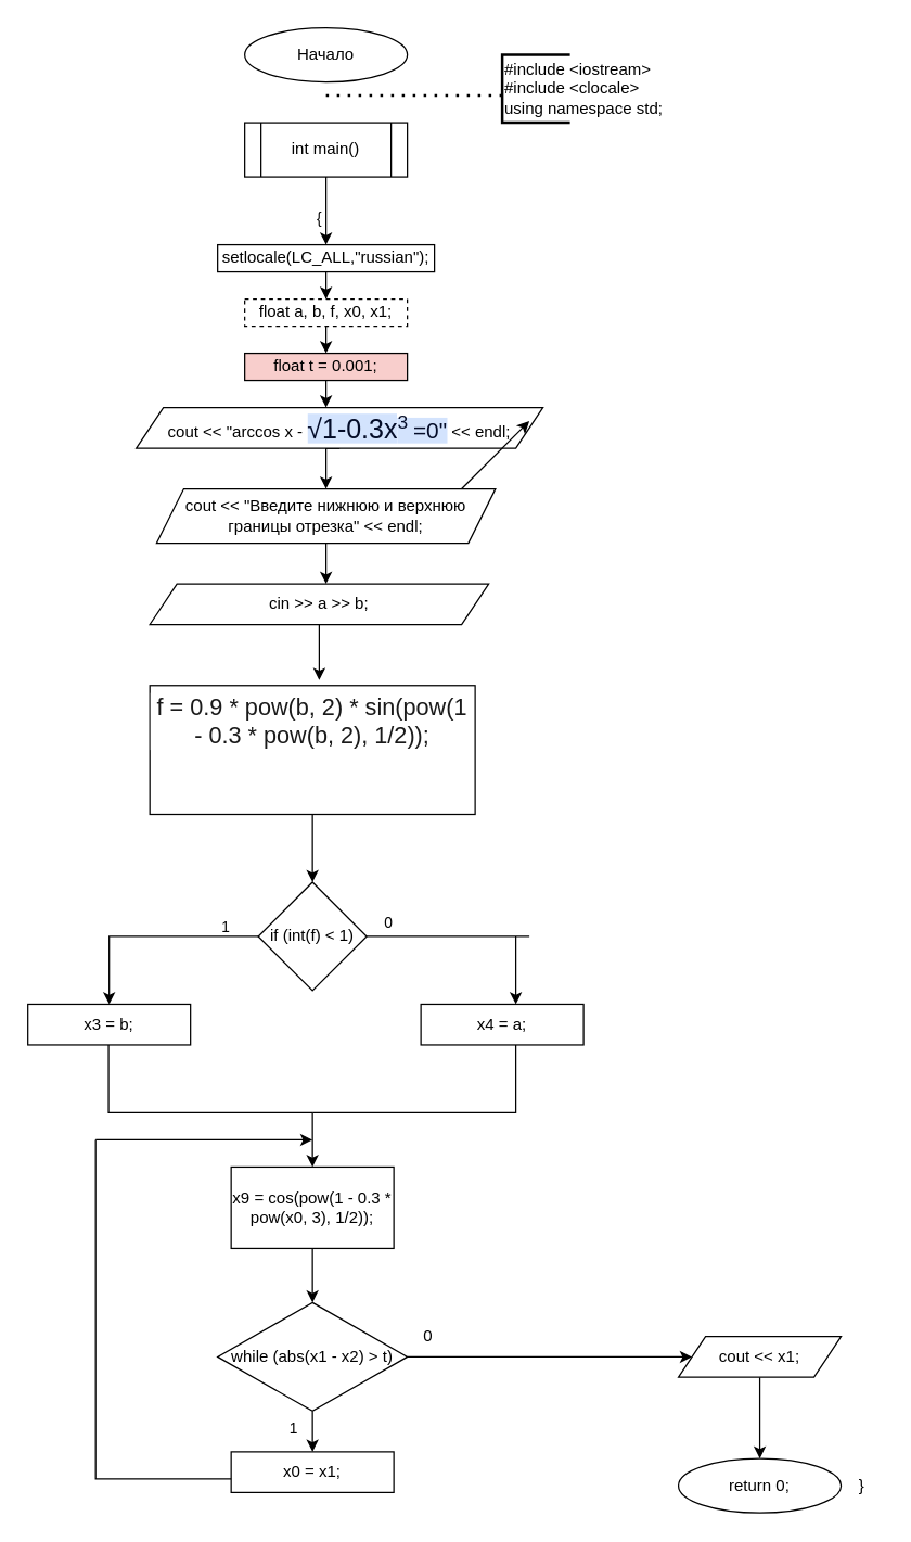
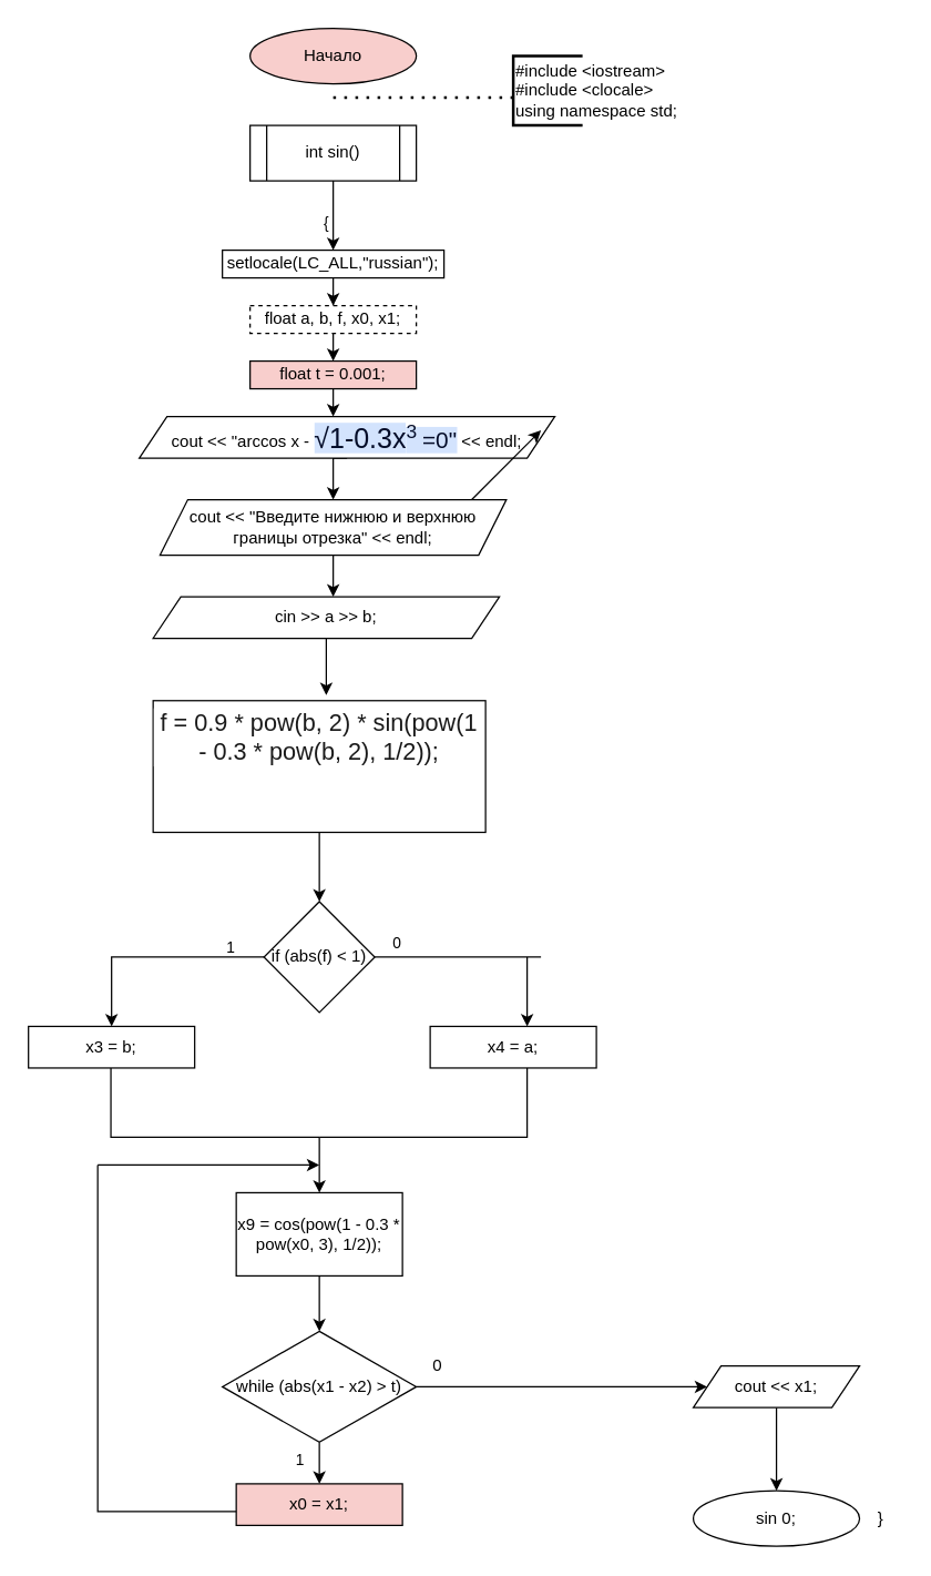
  <mxCell id="0" />
  <mxCell id="1" parent="0" />
- <mxCell id="2" value="Начало" style="ellipse;whiteSpace=wrap;html=1;" vertex="1" parent="1"><mxGeometry x="180" y="20" width="120" height="40" as="geometry" /></mxCell>
- <mxCell id="3" value="int main()" style="shape=process;whiteSpace=wrap;html=1;backgroundOutline=1;" vertex="1" parent="1"><mxGeometry x="180" y="90" width="120" height="40" as="geometry" /></mxCell>
+ <mxCell id="2" value="Начало" style="ellipse;whiteSpace=wrap;html=1;fillColor=#f8cecc;" vertex="1" parent="1"><mxGeometry x="180" y="20" width="120" height="40" as="geometry" /></mxCell>
+ <mxCell id="3" value="int sin()" style="shape=process;whiteSpace=wrap;html=1;backgroundOutline=1;" vertex="1" parent="1"><mxGeometry x="180" y="90" width="120" height="40" as="geometry" /></mxCell>
  <mxCell id="4" value="" style="endArrow=none;dashed=1;html=1;dashPattern=1 3;strokeWidth=2;rounded=0;" edge="1" parent="1"><mxGeometry width="50" height="50" relative="1" as="geometry"><mxPoint x="240" y="70" as="sourcePoint" /><mxPoint x="370" y="70" as="targetPoint" /></mxGeometry></mxCell>
  <mxCell id="5" value="#include &amp;lt;iostream&amp;gt;&lt;div&gt;#include &amp;lt;сlocale&amp;gt;&lt;br&gt;&lt;/div&gt;&lt;div&gt;using namespace std;&lt;/div&gt;" style="strokeWidth=2;html=1;shape=mxgraph.flowchart.annotation_1;align=left;pointerEvents=1;" vertex="1" parent="1"><mxGeometry x="370" y="40" width="50" height="50" as="geometry" /></mxCell>
  <mxCell id="6" value="" style="endArrow=classic;html=1;rounded=0;exitX=0.5;exitY=1;exitDx=0;exitDy=0;entryX=0.5;entryY=0;entryDx=0;entryDy=0;" edge="1" parent="1" source="3" target="10"><mxGeometry width="50" height="50" relative="1" as="geometry"><mxPoint x="260" y="220" as="sourcePoint" /><mxPoint x="240" y="180" as="targetPoint" /><Array as="points" /></mxGeometry></mxCell>
  <mxCell id="7" value="{" style="edgeLabel;html=1;align=center;verticalAlign=middle;resizable=0;points=[];" vertex="1" connectable="0" parent="6"><mxGeometry x="-0.344" y="-1" relative="1" as="geometry"><mxPoint x="-5" y="14" as="offset" /></mxGeometry></mxCell>
  <mxCell id="8" style="edgeStyle=orthogonalEdgeStyle;rounded=0;orthogonalLoop=1;jettySize=auto;html=1;exitX=0.5;exitY=0;exitDx=0;exitDy=0;" edge="1" parent="1" source="10"><mxGeometry relative="1" as="geometry"><mxPoint x="240" y="180" as="targetPoint" /></mxGeometry></mxCell>
  <mxCell id="9" style="edgeStyle=orthogonalEdgeStyle;rounded=0;orthogonalLoop=1;jettySize=auto;html=1;exitX=0.5;exitY=1;exitDx=0;exitDy=0;" edge="1" parent="1" source="10" target="12"><mxGeometry relative="1" as="geometry" /></mxCell>
  <mxCell id="10" value="setlocale(LC_ALL,&quot;russian&quot;);" style="rounded=0;whiteSpace=wrap;html=1;" vertex="1" parent="1"><mxGeometry x="160" y="180" width="160" height="20" as="geometry" /></mxCell>
  <mxCell id="11" style="edgeStyle=orthogonalEdgeStyle;rounded=0;orthogonalLoop=1;jettySize=auto;html=1;exitX=0.5;exitY=1;exitDx=0;exitDy=0;" edge="1" parent="1" source="12"><mxGeometry relative="1" as="geometry"><mxPoint x="240" y="260" as="targetPoint" /></mxGeometry></mxCell>
  <mxCell id="12" value="float a, b, f, x0, x1;" style="rounded=0;whiteSpace=wrap;html=1;dashed=1;" vertex="1" parent="1"><mxGeometry x="180" y="220" width="120" height="20" as="geometry" /></mxCell>
  <mxCell id="13" style="edgeStyle=orthogonalEdgeStyle;rounded=0;orthogonalLoop=1;jettySize=auto;html=1;exitX=0.5;exitY=1;exitDx=0;exitDy=0;" edge="1" parent="1" source="14"><mxGeometry relative="1" as="geometry"><mxPoint x="240" y="300" as="targetPoint" /></mxGeometry></mxCell>
  <mxCell id="14" value="float t = 0.001;" style="rounded=0;whiteSpace=wrap;html=1;fillColor=#f8cecc;" vertex="1" parent="1"><mxGeometry x="180" y="260" width="120" height="20" as="geometry" /></mxCell>
  <mxCell id="15" style="edgeStyle=orthogonalEdgeStyle;rounded=0;orthogonalLoop=1;jettySize=auto;html=1;exitX=0.5;exitY=1;exitDx=0;exitDy=0;" edge="1" parent="1" source="16"><mxGeometry relative="1" as="geometry"><mxPoint x="240" y="430" as="targetPoint" /></mxGeometry></mxCell>
  <mxCell id="16" value="cout &amp;lt;&amp;lt; &quot;Введите нижнюю и верхнюю границы отрезка&quot; &amp;lt;&amp;lt; endl;" style="shape=parallelogram;perimeter=parallelogramPerimeter;whiteSpace=wrap;html=1;fixedSize=1;" vertex="1" parent="1"><mxGeometry x="115" y="360" width="250" height="40" as="geometry" /></mxCell>
  <mxCell id="17" style="edgeStyle=orthogonalEdgeStyle;rounded=0;orthogonalLoop=1;jettySize=auto;html=1;exitX=0.5;exitY=1;exitDx=0;exitDy=0;entryX=0.5;entryY=0;entryDx=0;entryDy=0;" edge="1" parent="1" source="18" target="16"><mxGeometry relative="1" as="geometry" /></mxCell>
  <mxCell id="18" value="cout &amp;lt;&amp;lt; &quot;arccos x - &lt;span style=&quot;background: linear-gradient(90deg, rgb(211, 227, 253) 50%, rgba(0, 0, 0, 0) 50%) 0% 0px / 200% 100% no-repeat rgb(255, 255, 255); color: rgb(4, 12, 40); animation: 0.75s cubic-bezier(0.05, 0.7, 0.1, 1) 0.25s 1 normal forwards running highlight; font-family: &amp;quot;Google Sans&amp;quot;, Arial, sans-serif; font-size: 20px; text-align: left;&quot;&gt;√1-0.3x&lt;/span&gt;&lt;span style=&quot;background: linear-gradient(90deg, rgb(211, 227, 253) 50%, rgba(0, 0, 0, 0) 50%) 0% 0px / 200% 100% no-repeat rgb(255, 255, 255); color: rgb(4, 12, 40); animation: 0.75s cubic-bezier(0.05, 0.7, 0.1, 1) 0.25s 1 normal forwards running highlight; font-family: &amp;quot;Google Sans&amp;quot;, Arial, sans-serif; text-align: left; font-size: 16.667px;&quot;&gt;&lt;sup&gt;3&amp;nbsp;&lt;/sup&gt;=0&quot;&lt;/span&gt;&amp;nbsp;&amp;lt;&amp;lt; endl;" style="shape=parallelogram;perimeter=parallelogramPerimeter;whiteSpace=wrap;html=1;fixedSize=1;" vertex="1" parent="1"><mxGeometry x="100" y="300" width="300" height="30" as="geometry" /></mxCell>
  <mxCell id="19" style="edgeStyle=orthogonalEdgeStyle;rounded=0;orthogonalLoop=1;jettySize=auto;html=1;exitX=0.5;exitY=1;exitDx=0;exitDy=0;entryX=0.463;entryY=0.009;entryDx=0;entryDy=0;entryPerimeter=0;" edge="1" parent="1" source="20"><mxGeometry relative="1" as="geometry"><mxPoint x="235" y="501" as="targetPoint" /></mxGeometry></mxCell>
  <mxCell id="20" value="cin &amp;gt;&amp;gt; a &amp;gt;&amp;gt; b;" style="shape=parallelogram;perimeter=parallelogramPerimeter;whiteSpace=wrap;html=1;fixedSize=1;" vertex="1" parent="1"><mxGeometry x="110" y="430" width="250" height="30" as="geometry" /></mxCell>
  <mxCell id="21" value="" style="endArrow=classic;html=1;rounded=0;" edge="1" parent="1"><mxGeometry width="50" height="50" relative="1" as="geometry"><mxPoint x="340" y="360" as="sourcePoint" /><mxPoint x="390" y="310" as="targetPoint" /></mxGeometry></mxCell>
  <mxCell id="22" value="1" style="edgeLabel;html=1;align=center;verticalAlign=middle;resizable=0;points=[];" vertex="1" connectable="0" parent="1"><mxGeometry x="560" y="380" as="geometry"><mxPoint x="-395" y="302" as="offset" /></mxGeometry></mxCell>
  <mxCell id="23" style="edgeStyle=orthogonalEdgeStyle;rounded=0;orthogonalLoop=1;jettySize=auto;html=1;" edge="1" parent="1" source="24" target="27"><mxGeometry relative="1" as="geometry" /></mxCell>
  <mxCell id="24" value="&#10;&#10;&#10;&lt;p style=&quot;background:white&quot;&gt;&lt;span style=&quot;font-size:13.0pt;&#10;font-family:&amp;quot;Arial&amp;quot;,sans-serif;color:#1A1A1A;background:white;mso-bidi-font-weight:&#10;bold&quot; lang=&quot;EN-US&quot;&gt;f = 0.9 * pow(b, 2) * sin(pow(1 - 0.3 * pow(b, 2), 1/2));&lt;/span&gt;&lt;/p&gt;&#10;&#10;&#10;&#10;&#10;&#10;" style="rounded=0;whiteSpace=wrap;html=1;" vertex="1" parent="1"><mxGeometry x="110" y="505" width="240" height="95" as="geometry" /></mxCell>
  <mxCell id="25" style="edgeStyle=orthogonalEdgeStyle;rounded=0;orthogonalLoop=1;jettySize=auto;html=1;exitX=0.5;exitY=1;exitDx=0;exitDy=0;" edge="1" parent="1" source="24" target="24"><mxGeometry relative="1" as="geometry" /></mxCell>
  <mxCell id="26" style="edgeStyle=orthogonalEdgeStyle;rounded=0;orthogonalLoop=1;jettySize=auto;html=1;exitX=1;exitY=0.5;exitDx=0;exitDy=0;" edge="1" parent="1" source="27"><mxGeometry relative="1" as="geometry"><mxPoint x="380" y="740" as="targetPoint" /><Array as="points"><mxPoint x="390" y="690" /><mxPoint x="390" y="690" /></Array></mxGeometry></mxCell>
- <mxCell id="27" value="if (int(f) &amp;lt; 1)" style="rhombus;whiteSpace=wrap;html=1;" vertex="1" parent="1"><mxGeometry x="190" y="650" width="80" height="80" as="geometry" /></mxCell>
+ <mxCell id="27" value="if (abs(f) &amp;lt; 1)" style="rhombus;whiteSpace=wrap;html=1;" vertex="1" parent="1"><mxGeometry x="190" y="650" width="80" height="80" as="geometry" /></mxCell>
  <mxCell id="28" value="0" style="edgeLabel;html=1;align=center;verticalAlign=middle;resizable=0;points=[];" vertex="1" connectable="0" parent="1"><mxGeometry x="230" y="650" as="geometry"><mxPoint x="55" y="29" as="offset" /></mxGeometry></mxCell>
  <mxCell id="29" value="x3 = b;" style="rounded=0;whiteSpace=wrap;html=1;" vertex="1" parent="1"><mxGeometry x="20" y="740" width="120" height="30" as="geometry" /></mxCell>
  <mxCell id="30" value="x4 = a;" style="rounded=0;whiteSpace=wrap;html=1;" vertex="1" parent="1"><mxGeometry x="310" y="740" width="120" height="30" as="geometry" /></mxCell>
  <mxCell id="31" value="" style="endArrow=none;html=1;rounded=0;" edge="1" parent="1"><mxGeometry width="50" height="50" relative="1" as="geometry"><mxPoint x="230" y="820" as="sourcePoint" /><mxPoint x="79.5" y="770" as="targetPoint" /><Array as="points"><mxPoint x="79.5" y="820" /></Array></mxGeometry></mxCell>
  <mxCell id="32" value="" style="endArrow=none;html=1;rounded=0;" edge="1" parent="1"><mxGeometry width="50" height="50" relative="1" as="geometry"><mxPoint x="230" y="820" as="sourcePoint" /><mxPoint x="380" y="770" as="targetPoint" /><Array as="points"><mxPoint x="380" y="820" /></Array></mxGeometry></mxCell>
  <mxCell id="33" value="" style="endArrow=classic;html=1;rounded=0;" edge="1" parent="1"><mxGeometry width="50" height="50" relative="1" as="geometry"><mxPoint x="190" y="690" as="sourcePoint" /><mxPoint x="80" y="740" as="targetPoint" /><Array as="points"><mxPoint x="80" y="690" /></Array></mxGeometry></mxCell>
  <mxCell id="34" value="" style="endArrow=classic;html=1;rounded=0;" edge="1" parent="1"><mxGeometry width="50" height="50" relative="1" as="geometry"><mxPoint x="230" y="820" as="sourcePoint" /><mxPoint x="230" y="860" as="targetPoint" /></mxGeometry></mxCell>
  <mxCell id="35" style="edgeStyle=orthogonalEdgeStyle;rounded=0;orthogonalLoop=1;jettySize=auto;html=1;exitX=0.5;exitY=1;exitDx=0;exitDy=0;" edge="1" parent="1" source="36"><mxGeometry relative="1" as="geometry"><mxPoint x="230" y="960" as="targetPoint" /></mxGeometry></mxCell>
  <mxCell id="36" value="x9 = cos(pow(1 - 0.3 * pow(x0, 3), 1/2));" style="rounded=0;whiteSpace=wrap;html=1;" vertex="1" parent="1"><mxGeometry x="170" y="860" width="120" height="60" as="geometry" /></mxCell>
  <mxCell id="37" style="edgeStyle=orthogonalEdgeStyle;rounded=0;orthogonalLoop=1;jettySize=auto;html=1;exitX=0.5;exitY=1;exitDx=0;exitDy=0;" edge="1" parent="1" source="38"><mxGeometry relative="1" as="geometry"><mxPoint x="230" y="1070" as="targetPoint" /></mxGeometry></mxCell>
  <mxCell id="38" value="while (abs(x1 - x2) &amp;gt; t)" style="rhombus;whiteSpace=wrap;html=1;" vertex="1" parent="1"><mxGeometry x="160" y="960" width="140" height="80" as="geometry" /></mxCell>
- <mxCell id="39" value="x0 = x1;" style="rounded=0;whiteSpace=wrap;html=1;" vertex="1" parent="1"><mxGeometry x="170" y="1070" width="120" height="30" as="geometry" /></mxCell>
+ <mxCell id="39" value="x0 = x1;" style="rounded=0;whiteSpace=wrap;html=1;fillColor=#f8cecc;" vertex="1" parent="1"><mxGeometry x="170" y="1070" width="120" height="30" as="geometry" /></mxCell>
  <mxCell id="40" value="1" style="edgeLabel;html=1;align=center;verticalAlign=middle;resizable=0;points=[];" vertex="1" connectable="0" parent="1"><mxGeometry x="610" y="750" as="geometry"><mxPoint x="-395" y="302" as="offset" /></mxGeometry></mxCell>
  <mxCell id="41" value="" style="endArrow=none;html=1;rounded=0;" edge="1" parent="1"><mxGeometry width="50" height="50" relative="1" as="geometry"><mxPoint x="70" y="840" as="sourcePoint" /><mxPoint x="170" y="1090" as="targetPoint" /><Array as="points"><mxPoint x="70" y="1090" /></Array></mxGeometry></mxCell>
  <mxCell id="42" value="" style="endArrow=classic;html=1;rounded=0;" edge="1" parent="1"><mxGeometry width="50" height="50" relative="1" as="geometry"><mxPoint x="70" y="840" as="sourcePoint" /><mxPoint x="230" y="840" as="targetPoint" /></mxGeometry></mxCell>
  <mxCell id="43" value="" style="endArrow=classic;html=1;rounded=0;" edge="1" parent="1"><mxGeometry width="50" height="50" relative="1" as="geometry"><mxPoint x="560" y="1015" as="sourcePoint" /><mxPoint x="560" y="1075" as="targetPoint" /></mxGeometry></mxCell>
- <mxCell id="44" value="return 0;" style="ellipse;whiteSpace=wrap;html=1;" vertex="1" parent="1"><mxGeometry x="500" y="1075" width="120" height="40" as="geometry" /></mxCell>
+ <mxCell id="44" value="sin 0;" style="ellipse;whiteSpace=wrap;html=1;" vertex="1" parent="1"><mxGeometry x="500" y="1075" width="120" height="40" as="geometry" /></mxCell>
  <mxCell id="45" value="}" style="text;html=1;align=center;verticalAlign=middle;resizable=0;points=[];autosize=1;strokeColor=none;fillColor=none;" vertex="1" parent="1"><mxGeometry x="620" y="1080" width="30" height="30" as="geometry" /></mxCell>
  <mxCell id="46" value="0" style="text;html=1;align=center;verticalAlign=middle;resizable=0;points=[];autosize=1;strokeColor=none;fillColor=none;" vertex="1" parent="1"><mxGeometry x="300" y="970" width="30" height="30" as="geometry" /></mxCell>
  <mxCell id="47" value="" style="endArrow=classic;html=1;rounded=0;exitX=1;exitY=0.5;exitDx=0;exitDy=0;" edge="1" parent="1"><mxGeometry width="50" height="50" relative="1" as="geometry"><mxPoint x="300" y="1000" as="sourcePoint" /><mxPoint x="510" y="1000" as="targetPoint" /><Array as="points"><mxPoint x="490" y="1000" /></Array></mxGeometry></mxCell>
  <mxCell id="48" value="cout &amp;lt;&amp;lt; x1;" style="shape=parallelogram;perimeter=parallelogramPerimeter;whiteSpace=wrap;html=1;fixedSize=1;" vertex="1" parent="1"><mxGeometry x="500" y="985" width="120" height="30" as="geometry" /></mxCell>
